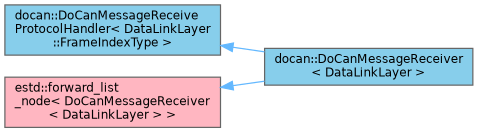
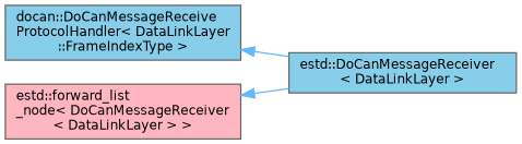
  digraph {
    rankdir=LR
    node [color=grey40 fillcolor=skyblue fontname=Helvetica fontsize=10 shape=box style=filled]
    edge [color=steelblue1 dir=back fontname=Helvetica fontsize=10 labelfontname=Helvetica labelfontsize=10 style=solid]
    n1 [height=0.2 label="docan::DoCanMessageReceive\lProtocolHandler\< DataLinkLayer\l::FrameIndexType \>" width=0.4]
-   n2 [height=0.2 label="docan::DoCanMessageReceiver\l\< DataLinkLayer \>" width=0.4]
+   n2 [height=0.2 label="estd::DoCanMessageReceiver\l\< DataLinkLayer \>" width=0.4]
    n3 [fillcolor=lightpink height=0.2 label="estd::forward_list\l_node\< DoCanMessageReceiver\l\< DataLinkLayer \> \>" width=0.4]
    n1 -> n2
    n3 -> n2
  }
